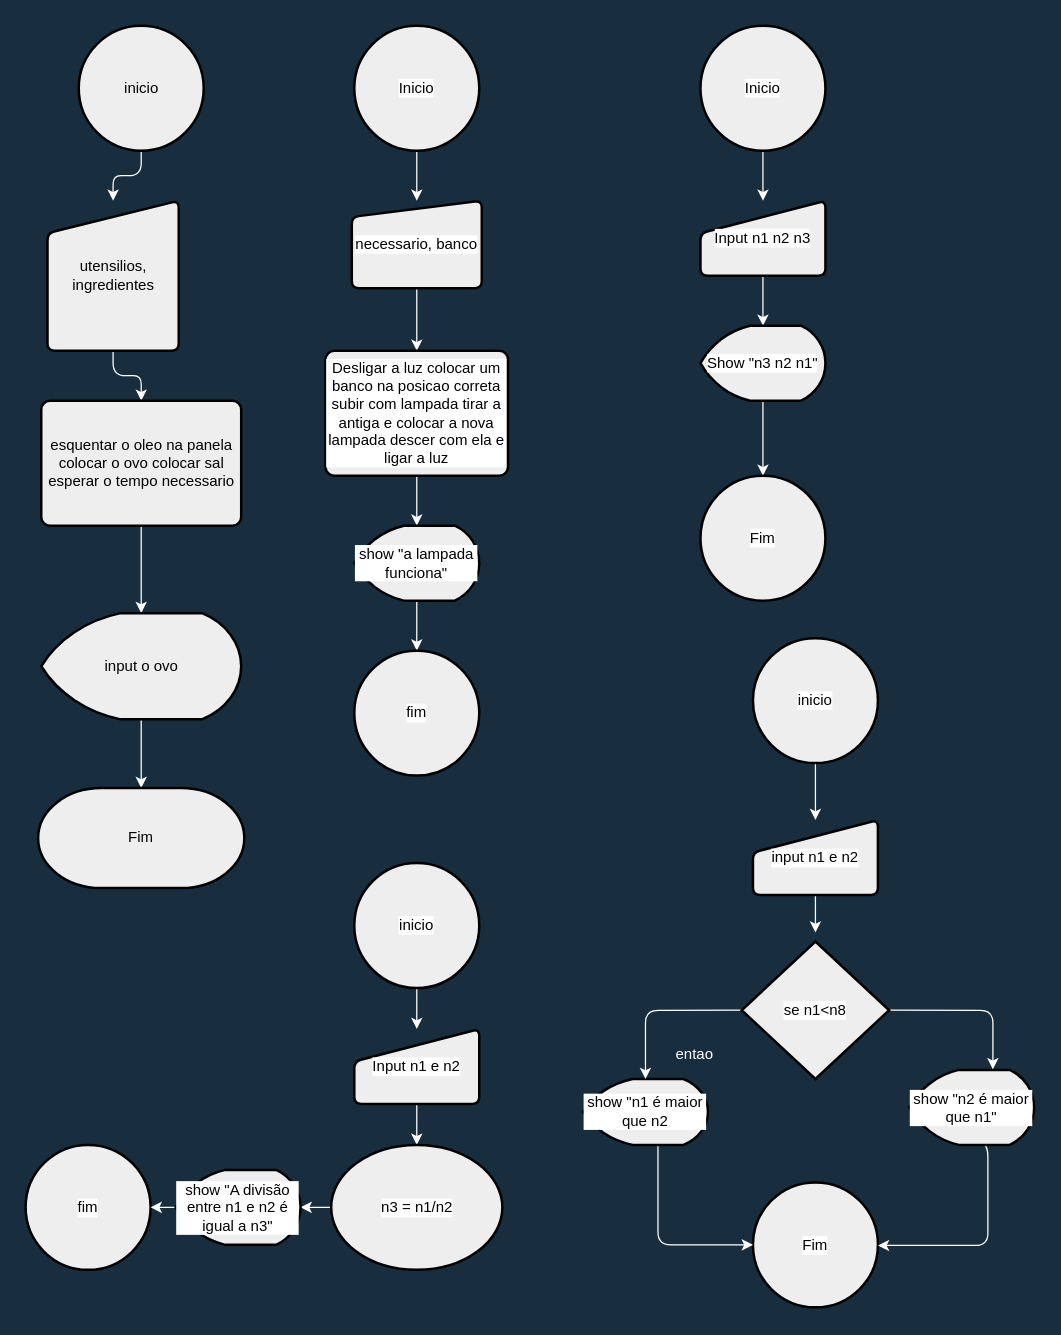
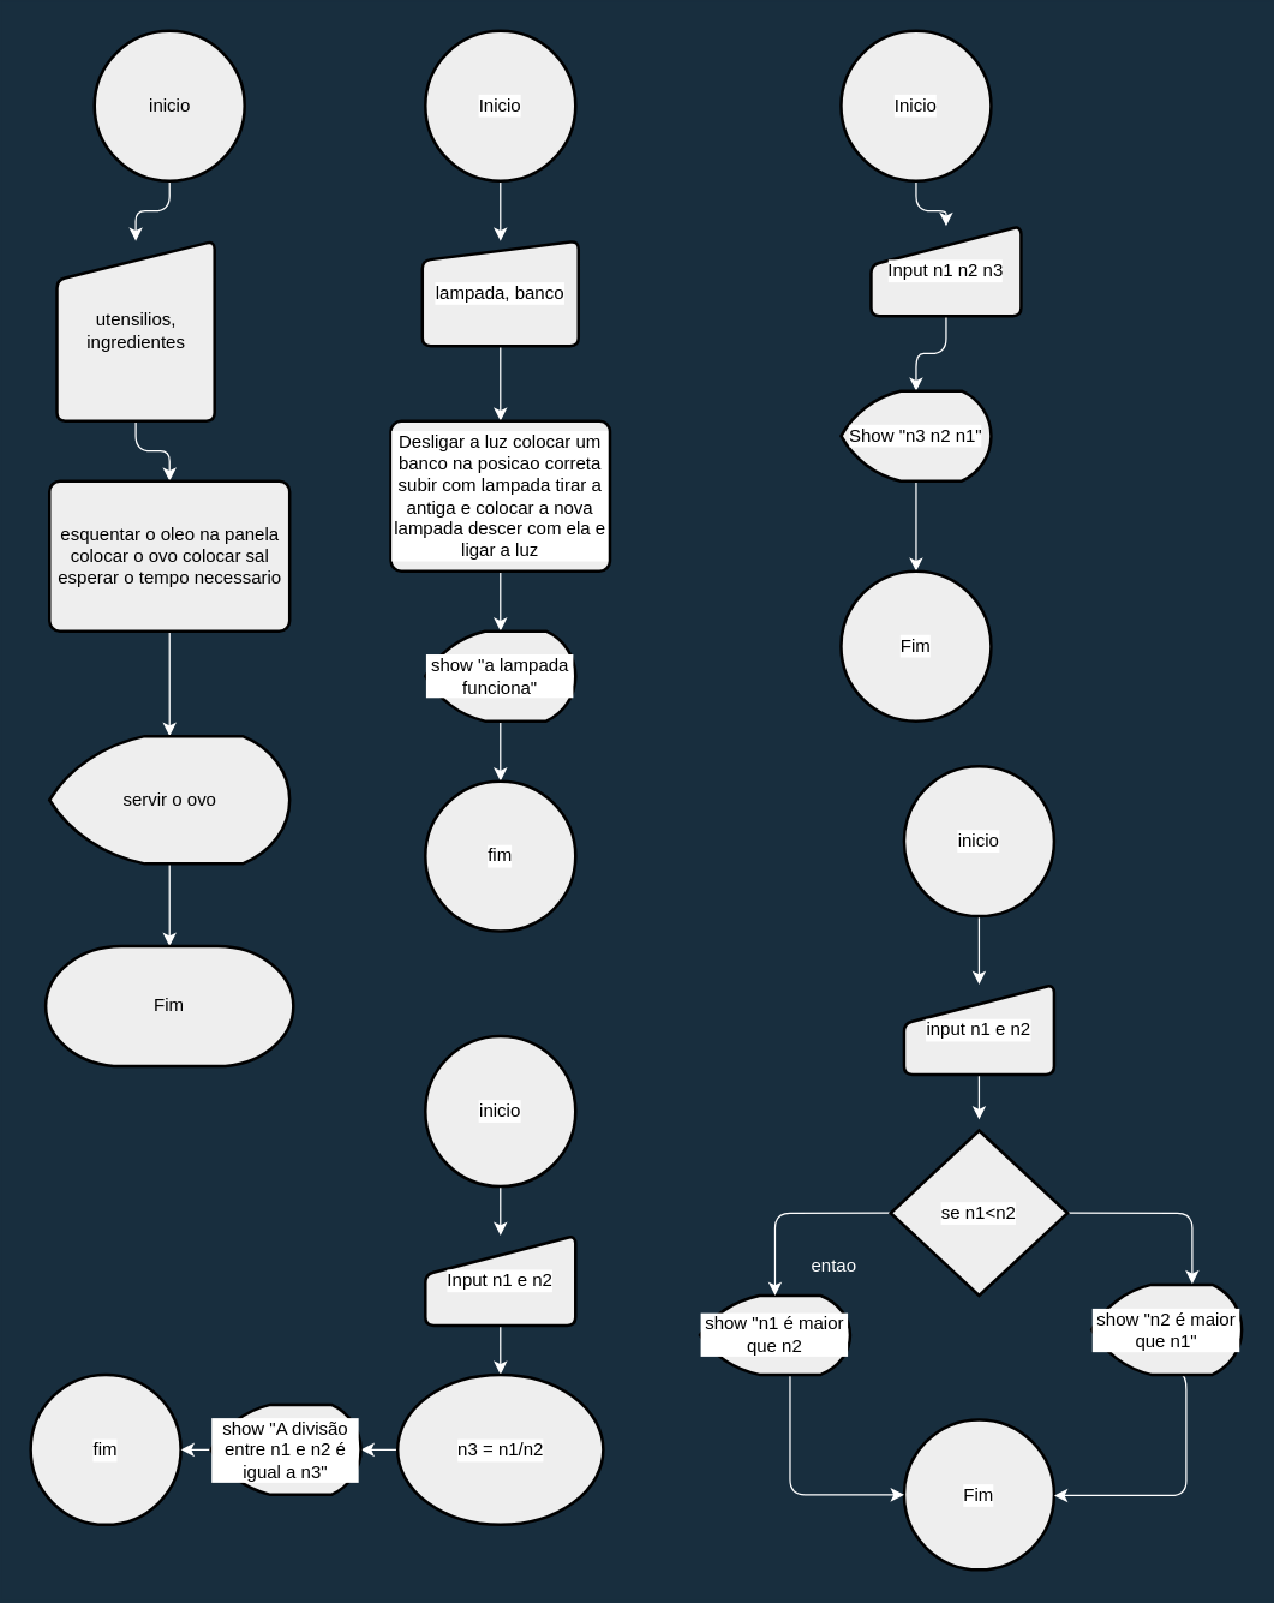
  <mxCell id="0" />
  <mxCell id="1" parent="0" />
  <mxCell id="2" value="" style="edgeStyle=orthogonalEdgeStyle;orthogonalLoop=1;jettySize=auto;html=1;labelBackgroundColor=#182E3E;fontColor=#000000;strokeColor=#FFFFFF;" edge="1" parent="1" source="3" target="5"><mxGeometry relative="1" as="geometry" /></mxCell>
  <mxCell id="3" value="inicio" style="strokeWidth=2;html=1;shape=mxgraph.flowchart.start_2;whiteSpace=wrap;rounded=1;sketch=0;fillColor=#EEEEEE;" vertex="1" parent="1"><mxGeometry x="62.5" y="20" width="100" height="100" as="geometry" /></mxCell>
  <mxCell id="4" value="" style="edgeStyle=orthogonalEdgeStyle;orthogonalLoop=1;jettySize=auto;html=1;labelBackgroundColor=#182E3E;fontColor=#000000;strokeColor=#FFFFFF;" edge="1" parent="1" source="5" target="7"><mxGeometry relative="1" as="geometry" /></mxCell>
  <mxCell id="5" value="utensilios, ingredientes" style="html=1;strokeWidth=2;shape=manualInput;whiteSpace=wrap;rounded=1;size=26;arcSize=11;sketch=0;fillColor=#EEEEEE;" vertex="1" parent="1"><mxGeometry x="37.5" y="160" width="105" height="120" as="geometry" /></mxCell>
  <mxCell id="6" value="" style="edgeStyle=orthogonalEdgeStyle;orthogonalLoop=1;jettySize=auto;html=1;labelBackgroundColor=#182E3E;fontColor=#000000;strokeColor=#FFFFFF;" edge="1" parent="1" source="7" target="9"><mxGeometry relative="1" as="geometry" /></mxCell>
  <mxCell id="7" value="esquentar o oleo na panela colocar o ovo colocar sal esperar o tempo necessario" style="rounded=1;whiteSpace=wrap;html=1;absoluteArcSize=1;arcSize=14;strokeWidth=2;sketch=0;fillColor=#EEEEEE;" vertex="1" parent="1"><mxGeometry x="32.5" y="320" width="160" height="100" as="geometry" /></mxCell>
  <mxCell id="8" value="" style="edgeStyle=orthogonalEdgeStyle;orthogonalLoop=1;jettySize=auto;html=1;labelBackgroundColor=#182E3E;fontColor=#000000;strokeColor=#FFFFFF;" edge="1" parent="1" source="9" target="10"><mxGeometry relative="1" as="geometry" /></mxCell>
- <mxCell id="9" value="input o ovo" style="strokeWidth=2;html=1;shape=mxgraph.flowchart.display;whiteSpace=wrap;rounded=1;sketch=0;fillColor=#EEEEEE;" vertex="1" parent="1"><mxGeometry x="32.5" y="490" width="160" height="85" as="geometry" /></mxCell>
+ <mxCell id="9" value="servir o ovo" style="strokeWidth=2;html=1;shape=mxgraph.flowchart.display;whiteSpace=wrap;rounded=1;sketch=0;fillColor=#EEEEEE;" vertex="1" parent="1"><mxGeometry x="32.5" y="490" width="160" height="85" as="geometry" /></mxCell>
  <mxCell id="10" value="Fim" style="strokeWidth=2;html=1;shape=mxgraph.flowchart.terminator;whiteSpace=wrap;rounded=1;sketch=0;fontColor=#000000;fillColor=#EEEEEE;" vertex="1" parent="1"><mxGeometry x="30" y="630" width="165" height="80" as="geometry" /></mxCell>
  <mxCell id="11" value="" style="edgeStyle=orthogonalEdgeStyle;orthogonalLoop=1;jettySize=auto;html=1;labelBackgroundColor=#182E3E;fontColor=#000000;strokeColor=#FFFFFF;" edge="1" parent="1" source="12" target="14"><mxGeometry relative="1" as="geometry" /></mxCell>
  <mxCell id="12" value="Inicio" style="strokeWidth=2;html=1;shape=mxgraph.flowchart.start_2;whiteSpace=wrap;rounded=1;labelBackgroundColor=#ffffff;sketch=0;fillColor=#EEEEEE;" vertex="1" parent="1"><mxGeometry x="283" y="20" width="100" height="100" as="geometry" /></mxCell>
  <mxCell id="13" value="" style="edgeStyle=orthogonalEdgeStyle;orthogonalLoop=1;jettySize=auto;html=1;labelBackgroundColor=#182E3E;fontColor=#000000;strokeColor=#FFFFFF;" edge="1" parent="1" source="14" target="16"><mxGeometry relative="1" as="geometry" /></mxCell>
- <mxCell id="14" value="necessario, banco" style="html=1;strokeWidth=2;shape=manualInput;whiteSpace=wrap;rounded=1;size=13;arcSize=11;labelBackgroundColor=#ffffff;sketch=0;fillColor=#EEEEEE;" vertex="1" parent="1"><mxGeometry x="281" y="160" width="104" height="70" as="geometry" /></mxCell>
+ <mxCell id="14" value="lampada, banco" style="html=1;strokeWidth=2;shape=manualInput;whiteSpace=wrap;rounded=1;size=13;arcSize=11;labelBackgroundColor=#ffffff;sketch=0;fillColor=#EEEEEE;" vertex="1" parent="1"><mxGeometry x="281" y="160" width="104" height="70" as="geometry" /></mxCell>
  <mxCell id="15" value="" style="edgeStyle=orthogonalEdgeStyle;orthogonalLoop=1;jettySize=auto;html=1;labelBackgroundColor=#182E3E;fontColor=#000000;strokeColor=#FFFFFF;" edge="1" parent="1" source="16" target="18"><mxGeometry relative="1" as="geometry" /></mxCell>
  <mxCell id="16" value="Desligar a luz colocar um banco na posicao correta subir com lampada tirar a antiga e colocar a nova lampada descer com ela e ligar a luz" style="rounded=1;whiteSpace=wrap;html=1;absoluteArcSize=1;arcSize=14;strokeWidth=2;labelBackgroundColor=#ffffff;sketch=0;fillColor=#EEEEEE;" vertex="1" parent="1"><mxGeometry x="260" y="280" width="146" height="100" as="geometry" /></mxCell>
  <mxCell id="17" value="" style="edgeStyle=orthogonalEdgeStyle;orthogonalLoop=1;jettySize=auto;html=1;labelBackgroundColor=#182E3E;fontColor=#000000;strokeColor=#FFFFFF;" edge="1" parent="1" source="18" target="19"><mxGeometry relative="1" as="geometry" /></mxCell>
  <mxCell id="18" value="show &quot;a lampada funciona&quot;" style="strokeWidth=2;html=1;shape=mxgraph.flowchart.display;whiteSpace=wrap;rounded=1;labelBackgroundColor=#ffffff;sketch=0;fillColor=#EEEEEE;" vertex="1" parent="1"><mxGeometry x="283" y="420" width="100" height="60" as="geometry" /></mxCell>
  <mxCell id="19" value="fim" style="strokeWidth=2;html=1;shape=mxgraph.flowchart.start_2;whiteSpace=wrap;rounded=1;labelBackgroundColor=#ffffff;sketch=0;fillColor=#EEEEEE;" vertex="1" parent="1"><mxGeometry x="283" y="520" width="100" height="100" as="geometry" /></mxCell>
  <mxCell id="20" value="" style="edgeStyle=orthogonalEdgeStyle;orthogonalLoop=1;jettySize=auto;html=1;labelBackgroundColor=#182E3E;fontColor=#000000;strokeColor=#FFFFFF;" edge="1" parent="1" source="21" target="23"><mxGeometry relative="1" as="geometry" /></mxCell>
- <mxCell id="21" value="Input n1 n2 n3" style="html=1;strokeWidth=2;shape=manualInput;whiteSpace=wrap;rounded=1;size=26;arcSize=11;labelBackgroundColor=#ffffff;sketch=0;fillColor=#EEEEEE;" vertex="1" parent="1"><mxGeometry x="560" y="160" width="100" height="60" as="geometry" /></mxCell>
+ <mxCell id="21" value="Input n1 n2 n3" style="html=1;strokeWidth=2;shape=manualInput;whiteSpace=wrap;rounded=1;size=26;arcSize=11;labelBackgroundColor=#ffffff;sketch=0;fillColor=#EEEEEE;" vertex="1" parent="1"><mxGeometry x="580" y="150" width="100" height="60" as="geometry" /></mxCell>
  <mxCell id="22" value="" style="edgeStyle=orthogonalEdgeStyle;orthogonalLoop=1;jettySize=auto;html=1;labelBackgroundColor=#182E3E;fontColor=#000000;strokeColor=#FFFFFF;" edge="1" parent="1" source="23" target="24"><mxGeometry relative="1" as="geometry" /></mxCell>
  <mxCell id="23" value="Show &quot;n3 n2 n1&quot;" style="strokeWidth=2;html=1;shape=mxgraph.flowchart.display;whiteSpace=wrap;rounded=1;labelBackgroundColor=#ffffff;sketch=0;fillColor=#EEEEEE;" vertex="1" parent="1"><mxGeometry x="560" y="260" width="100" height="60" as="geometry" /></mxCell>
  <mxCell id="24" value="Fim" style="strokeWidth=2;html=1;shape=mxgraph.flowchart.start_2;whiteSpace=wrap;rounded=1;labelBackgroundColor=#ffffff;sketch=0;fillColor=#EEEEEE;" vertex="1" parent="1"><mxGeometry x="560" y="380" width="100" height="100" as="geometry" /></mxCell>
  <mxCell id="25" value="" style="edgeStyle=orthogonalEdgeStyle;orthogonalLoop=1;jettySize=auto;html=1;labelBackgroundColor=#182E3E;fontColor=#000000;strokeColor=#FFFFFF;" edge="1" parent="1" source="26" target="21"><mxGeometry relative="1" as="geometry" /></mxCell>
  <mxCell id="26" value="Inicio" style="strokeWidth=2;html=1;shape=mxgraph.flowchart.start_2;whiteSpace=wrap;rounded=1;labelBackgroundColor=#ffffff;sketch=0;fillColor=#EEEEEE;" vertex="1" parent="1"><mxGeometry x="560" y="20" width="100" height="100" as="geometry" /></mxCell>
  <mxCell id="27" value="" style="edgeStyle=orthogonalEdgeStyle;orthogonalLoop=1;jettySize=auto;html=1;labelBackgroundColor=#182E3E;fontColor=#000000;strokeColor=#FFFFFF;" edge="1" parent="1" source="28" target="30"><mxGeometry relative="1" as="geometry" /></mxCell>
  <mxCell id="28" value="inicio" style="strokeWidth=2;html=1;shape=mxgraph.flowchart.start_2;whiteSpace=wrap;rounded=1;labelBackgroundColor=#ffffff;sketch=0;fillColor=#EEEEEE;" vertex="1" parent="1"><mxGeometry x="602" y="510" width="100" height="100" as="geometry" /></mxCell>
  <mxCell id="29" value="" style="edgeStyle=orthogonalEdgeStyle;orthogonalLoop=1;jettySize=auto;html=1;labelBackgroundColor=#182E3E;fontColor=#000000;strokeColor=#FFFFFF;" edge="1" parent="1" source="30"><mxGeometry relative="1" as="geometry"><mxPoint x="652" y="745.5" as="targetPoint" /></mxGeometry></mxCell>
  <mxCell id="30" value="input n1 e n2" style="html=1;strokeWidth=2;shape=manualInput;whiteSpace=wrap;rounded=1;size=26;arcSize=11;labelBackgroundColor=#ffffff;sketch=0;fillColor=#EEEEEE;" vertex="1" parent="1"><mxGeometry x="602" y="655.5" width="100" height="60" as="geometry" /></mxCell>
  <mxCell id="31" value="Fim" style="strokeWidth=2;html=1;shape=mxgraph.flowchart.start_2;whiteSpace=wrap;rounded=1;labelBackgroundColor=#ffffff;sketch=0;fillColor=#EEEEEE;" vertex="1" parent="1"><mxGeometry x="602" y="945.5" width="100" height="100" as="geometry" /></mxCell>
  <mxCell id="32" value="" style="edgeStyle=orthogonalEdgeStyle;orthogonalLoop=1;jettySize=auto;html=1;labelBackgroundColor=#182E3E;fontColor=#000000;strokeColor=#FFFFFF;" edge="1" parent="1" target="31"><mxGeometry relative="1" as="geometry"><mxPoint x="782" y="915.5" as="sourcePoint" /><Array as="points"><mxPoint x="790" y="916" /><mxPoint x="790" y="996" /></Array></mxGeometry></mxCell>
  <mxCell id="33" value="show &quot;n2 é maior que n1&quot;" style="strokeWidth=2;html=1;shape=mxgraph.flowchart.display;whiteSpace=wrap;rounded=1;labelBackgroundColor=#ffffff;sketch=0;fillColor=#EEEEEE;" vertex="1" parent="1"><mxGeometry x="727" y="855.5" width="100" height="60" as="geometry" /></mxCell>
  <mxCell id="34" style="edgeStyle=orthogonalEdgeStyle;orthogonalLoop=1;jettySize=auto;html=1;exitX=0.66;exitY=0.983;exitDx=0;exitDy=0;exitPerimeter=0;labelBackgroundColor=#182E3E;fontColor=#000000;strokeColor=#FFFFFF;entryX=0;entryY=0.5;entryDx=0;entryDy=0;entryPerimeter=0;" edge="1" parent="1" source="35" target="31"><mxGeometry relative="1" as="geometry"><mxPoint x="592" y="995.5" as="targetPoint" /><mxPoint x="512" y="915.5" as="sourcePoint" /><Array as="points"><mxPoint x="526" y="872" /><mxPoint x="526" y="996" /></Array></mxGeometry></mxCell>
  <mxCell id="35" value="show &quot;n1 é maior que n2" style="strokeWidth=2;html=1;shape=mxgraph.flowchart.display;whiteSpace=wrap;rounded=1;labelBackgroundColor=#ffffff;sketch=0;fillColor=#EEEEEE;" vertex="1" parent="1"><mxGeometry x="466" y="862.75" width="100" height="52.75" as="geometry" /></mxCell>
  <mxCell id="36" value="entao" style="text;html=1;align=center;verticalAlign=middle;resizable=0;points=[];autosize=1;strokeColor=none;fontColor=#FFFFFF;" vertex="1" parent="1"><mxGeometry x="530" y="832.75" width="50" height="20" as="geometry" /></mxCell>
  <mxCell id="37" value="fim" style="strokeWidth=2;html=1;shape=mxgraph.flowchart.start_2;whiteSpace=wrap;rounded=1;labelBackgroundColor=#ffffff;sketch=0;fillColor=#EEEEEE;" vertex="1" parent="1"><mxGeometry x="20" y="915.5" width="100" height="100" as="geometry" /></mxCell>
  <mxCell id="38" value="" style="edgeStyle=orthogonalEdgeStyle;orthogonalLoop=1;jettySize=auto;html=1;labelBackgroundColor=#182E3E;fontColor=#FFFFFF;strokeColor=#FFFFFF;" edge="1" parent="1" source="39" target="41"><mxGeometry relative="1" as="geometry" /></mxCell>
  <mxCell id="39" value="Input n1 e n2" style="html=1;strokeWidth=2;shape=manualInput;whiteSpace=wrap;rounded=1;size=26;arcSize=11;labelBackgroundColor=#ffffff;sketch=0;fillColor=#EEEEEE;" vertex="1" parent="1"><mxGeometry x="283" y="822.75" width="100" height="60" as="geometry" /></mxCell>
  <mxCell id="40" value="" style="edgeStyle=orthogonalEdgeStyle;orthogonalLoop=1;jettySize=auto;html=1;labelBackgroundColor=#182E3E;fontColor=#FFFFFF;strokeColor=#FFFFFF;" edge="1" parent="1" source="41" target="45"><mxGeometry relative="1" as="geometry" /></mxCell>
  <mxCell id="41" value="n3 = n1/n2" style="ellipse;whiteSpace=wrap;html=1;absoluteArcSize=1;arcSize=14;strokeWidth=2;labelBackgroundColor=#ffffff;sketch=0;fillColor=#EEEEEE;" vertex="1" parent="1"><mxGeometry x="264.5" y="915.5" width="137" height="100" as="geometry" /></mxCell>
  <mxCell id="42" value="" style="edgeStyle=orthogonalEdgeStyle;orthogonalLoop=1;jettySize=auto;html=1;labelBackgroundColor=#182E3E;fontColor=#FFFFFF;strokeColor=#FFFFFF;" edge="1" parent="1" source="43" target="39"><mxGeometry relative="1" as="geometry" /></mxCell>
  <mxCell id="43" value="inicio" style="strokeWidth=2;html=1;shape=mxgraph.flowchart.start_2;whiteSpace=wrap;rounded=1;labelBackgroundColor=#ffffff;sketch=0;fillColor=#EEEEEE;" vertex="1" parent="1"><mxGeometry x="283" y="690" width="100" height="100" as="geometry" /></mxCell>
  <mxCell id="44" value="" style="edgeStyle=orthogonalEdgeStyle;orthogonalLoop=1;jettySize=auto;html=1;labelBackgroundColor=#182E3E;fontColor=#FFFFFF;strokeColor=#FFFFFF;" edge="1" parent="1" source="45" target="37"><mxGeometry relative="1" as="geometry" /></mxCell>
  <mxCell id="45" value="show &quot;A divisão entre n1 e n2 é igual a n3&quot;" style="strokeWidth=2;html=1;shape=mxgraph.flowchart.display;whiteSpace=wrap;rounded=1;labelBackgroundColor=#ffffff;sketch=0;fillColor=#EEEEEE;" vertex="1" parent="1"><mxGeometry x="140" y="935.5" width="100" height="60" as="geometry" /></mxCell>
  <mxCell id="46" style="edgeStyle=orthogonalEdgeStyle;orthogonalLoop=1;jettySize=auto;html=1;exitX=0;exitY=0.5;exitDx=0;exitDy=0;exitPerimeter=0;entryX=0.5;entryY=0;entryDx=0;entryDy=0;entryPerimeter=0;labelBackgroundColor=#182E3E;fontColor=#000000;strokeColor=#FFFFFF;" edge="1" parent="1" source="48" target="35"><mxGeometry relative="1" as="geometry" /></mxCell>
  <mxCell id="47" style="edgeStyle=orthogonalEdgeStyle;orthogonalLoop=1;jettySize=auto;html=1;exitX=1;exitY=0.5;exitDx=0;exitDy=0;exitPerimeter=0;entryX=0.67;entryY=-0.008;entryDx=0;entryDy=0;entryPerimeter=0;labelBackgroundColor=#182E3E;fontColor=#000000;strokeColor=#FFFFFF;" edge="1" parent="1" source="48" target="33"><mxGeometry relative="1" as="geometry" /></mxCell>
- <mxCell id="48" value="se n1&amp;lt;n8" style="strokeWidth=2;html=1;shape=mxgraph.flowchart.decision;whiteSpace=wrap;rounded=1;labelBackgroundColor=#ffffff;sketch=0;fontColor=#000000;fillColor=#EEEEEE;" vertex="1" parent="1"><mxGeometry x="593" y="752.75" width="118" height="110" as="geometry" /></mxCell>
+ <mxCell id="48" value="se n1&amp;lt;n2" style="strokeWidth=2;html=1;shape=mxgraph.flowchart.decision;whiteSpace=wrap;rounded=1;labelBackgroundColor=#ffffff;sketch=0;fontColor=#000000;fillColor=#EEEEEE;" vertex="1" parent="1"><mxGeometry x="593" y="752.75" width="118" height="110" as="geometry" /></mxCell>
